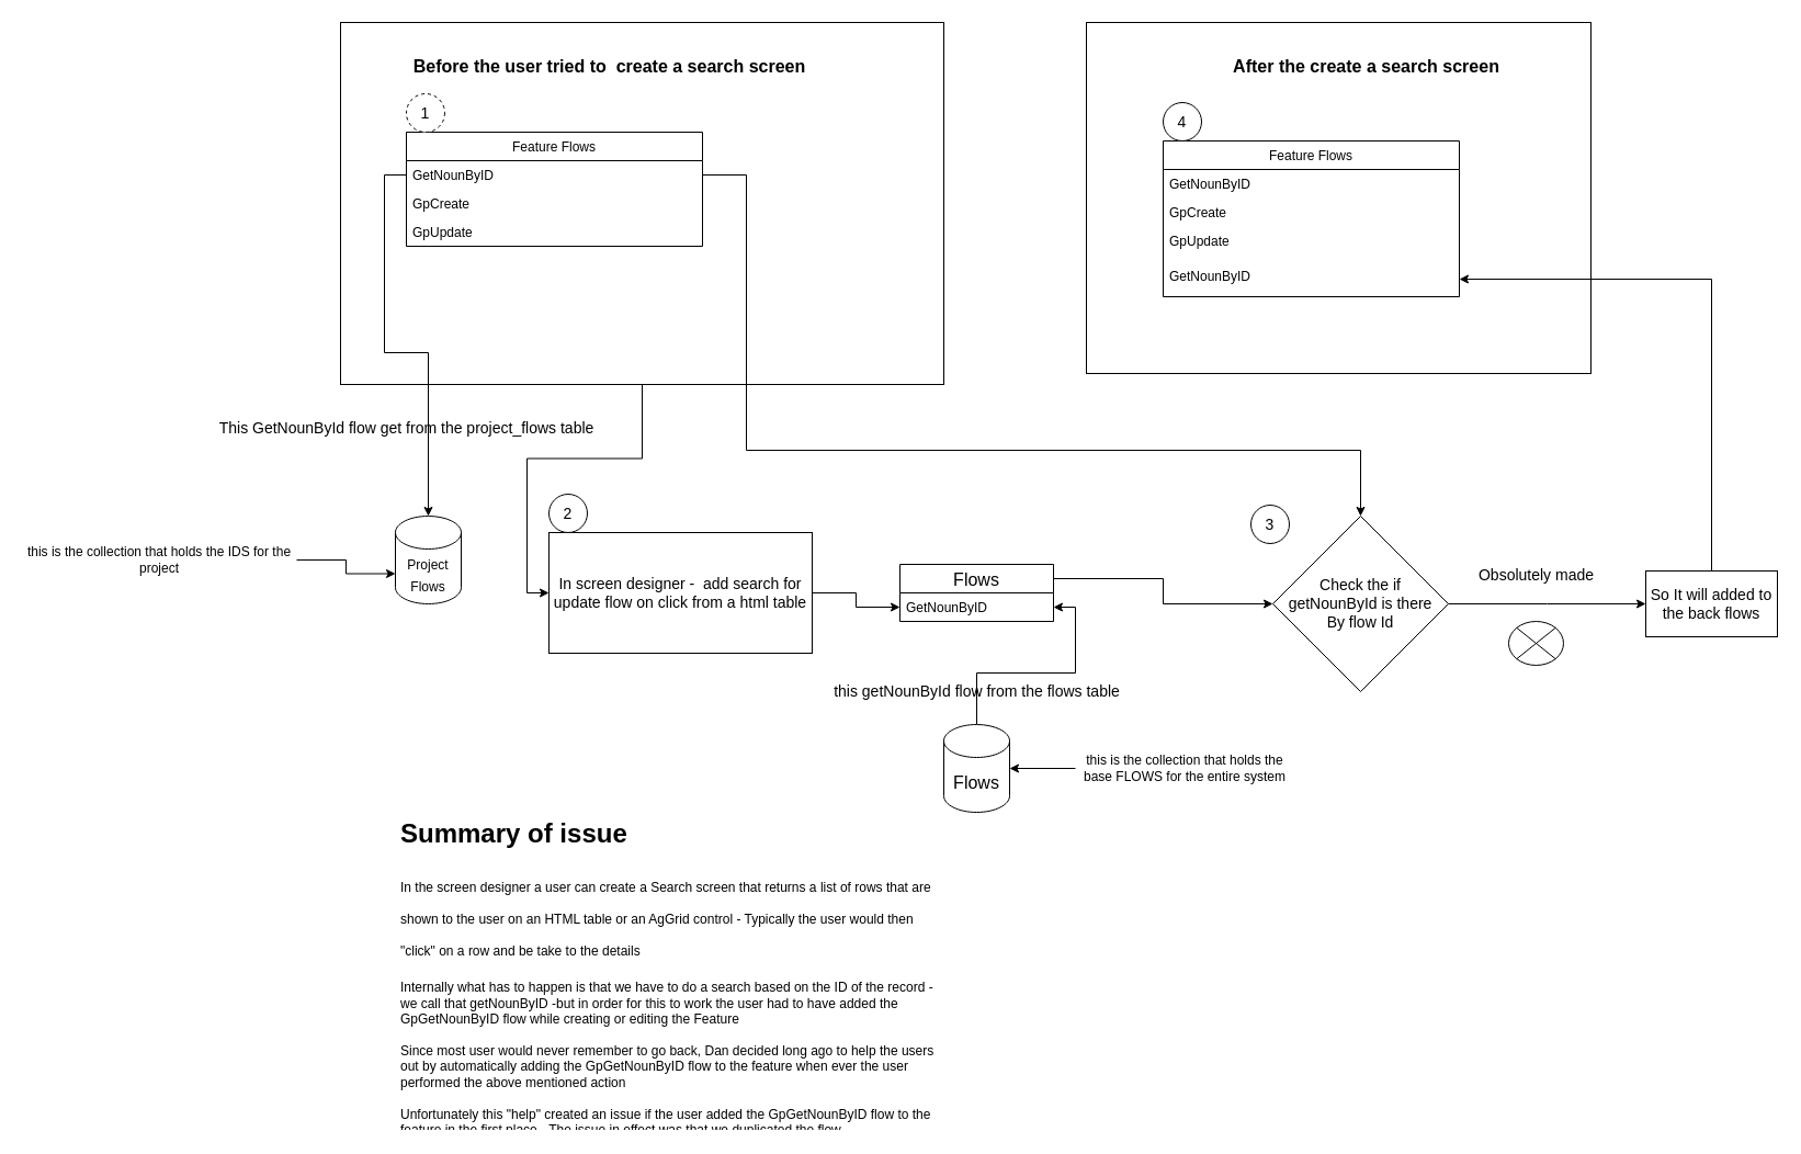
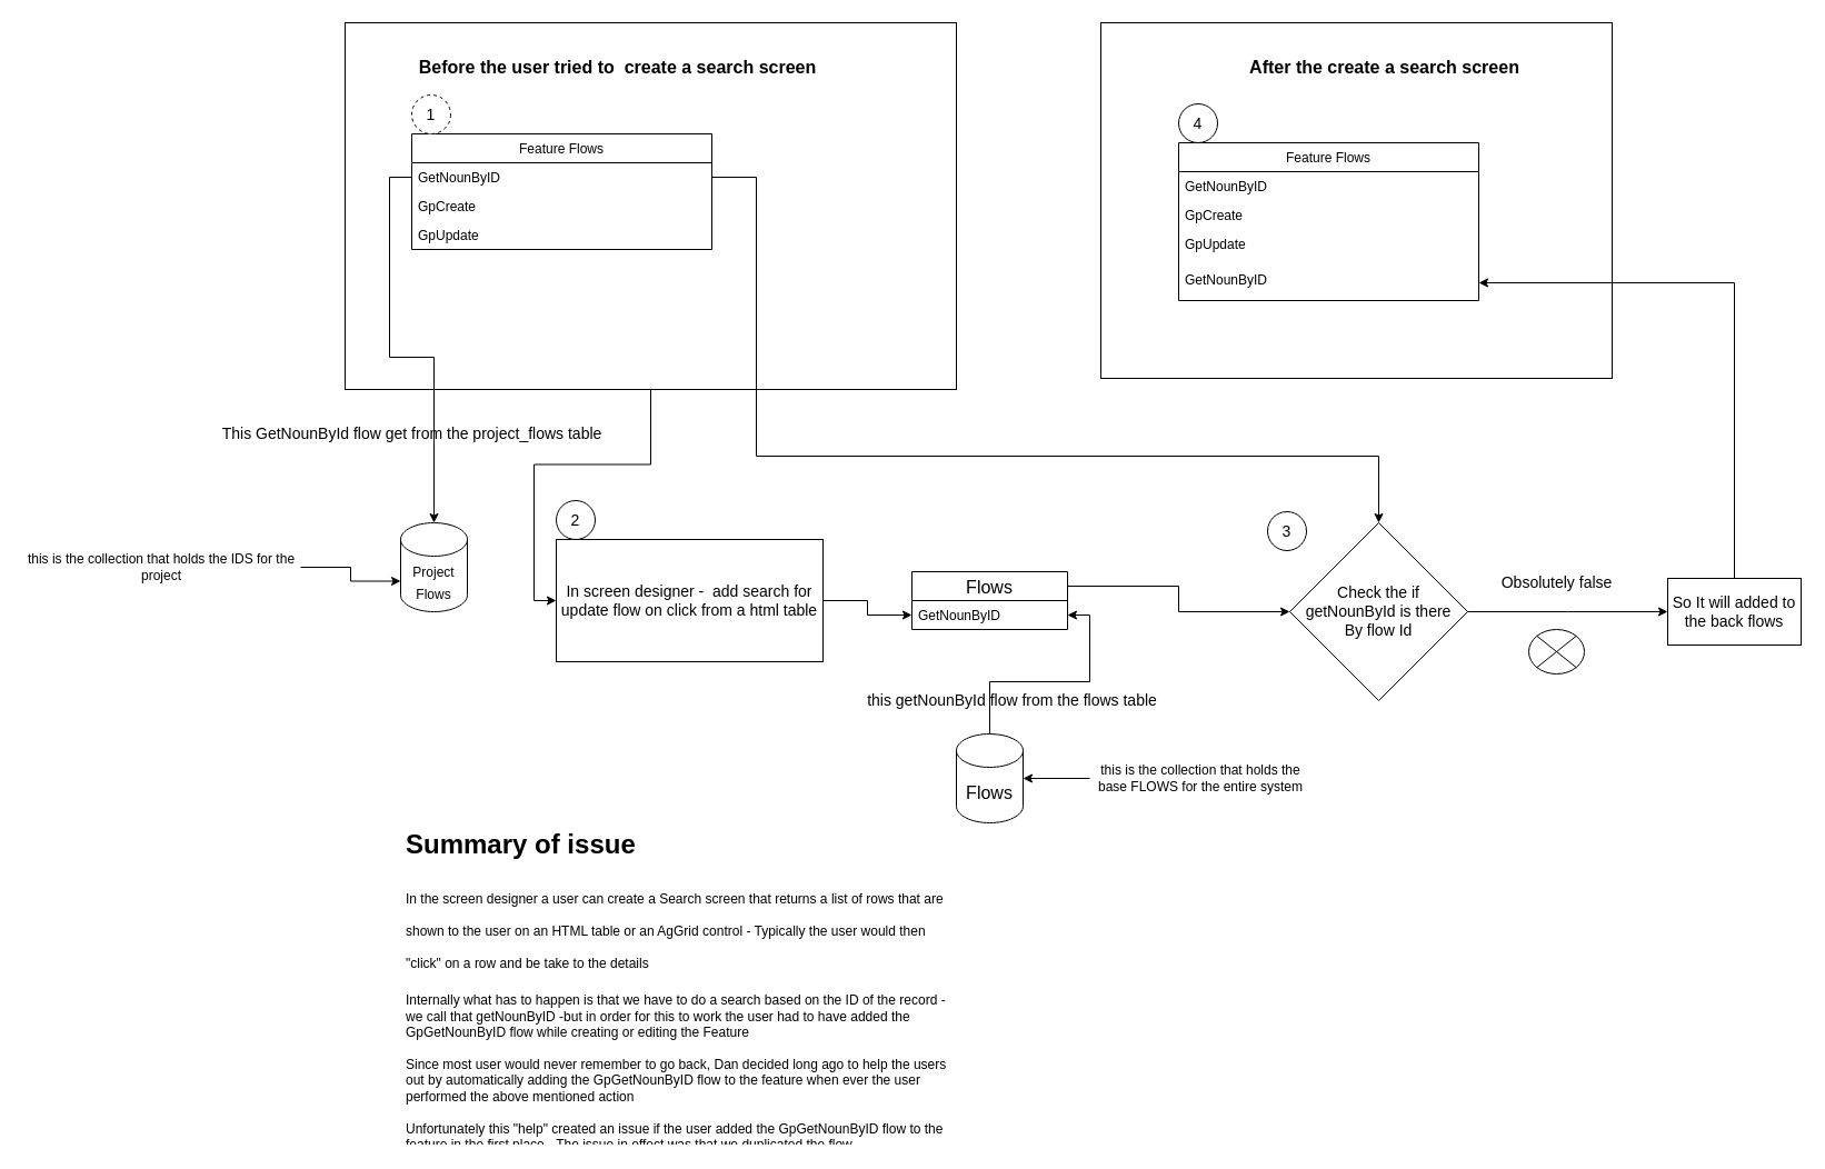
  <mxCell id="0" />
  <mxCell id="1" parent="0" />
  <mxCell id="2" style="edgeStyle=orthogonalEdgeStyle;rounded=0;orthogonalLoop=1;jettySize=auto;html=1;exitX=0.5;exitY=1;exitDx=0;exitDy=0;entryX=0;entryY=0.5;entryDx=0;entryDy=0;fontSize=16;" parent="1" source="3" target="17" edge="1"><mxGeometry relative="1" as="geometry" /></mxCell>
  <mxCell id="3" value="" style="rounded=0;whiteSpace=wrap;html=1;" parent="1" vertex="1"><mxGeometry x="310" y="20" width="550" height="330" as="geometry" /></mxCell>
  <mxCell id="4" value="Feature Flows" style="swimlane;fontStyle=0;childLayout=stackLayout;horizontal=1;startSize=26;horizontalStack=0;resizeParent=1;resizeParentMax=0;resizeLast=0;collapsible=1;marginBottom=0;" parent="1" vertex="1"><mxGeometry x="370" y="120" width="270" height="104" as="geometry" /></mxCell>
  <mxCell id="5" value="GetNounByID" style="text;align=left;verticalAlign=top;spacingLeft=4;spacingRight=4;overflow=hidden;rotatable=0;points=[[0,0.5],[1,0.5]];portConstraint=eastwest;" parent="4" vertex="1"><mxGeometry y="26" width="270" height="26" as="geometry" /></mxCell>
  <mxCell id="6" value="GpCreate" style="text;strokeColor=none;fillColor=none;align=left;verticalAlign=top;spacingLeft=4;spacingRight=4;overflow=hidden;rotatable=0;points=[[0,0.5],[1,0.5]];portConstraint=eastwest;" parent="4" vertex="1"><mxGeometry y="52" width="270" height="26" as="geometry" /></mxCell>
  <mxCell id="7" value="GpUpdate" style="text;strokeColor=none;fillColor=none;align=left;verticalAlign=top;spacingLeft=4;spacingRight=4;overflow=hidden;rotatable=0;points=[[0,0.5],[1,0.5]];portConstraint=eastwest;" parent="4" vertex="1"><mxGeometry y="78" width="270" height="26" as="geometry" /></mxCell>
  <mxCell id="8" value="Before the user tried to&amp;nbsp; create a search screen" style="text;html=1;align=center;verticalAlign=middle;resizable=0;points=[];autosize=1;strokeColor=none;fontSize=16;fontStyle=1" parent="1" vertex="1"><mxGeometry x="370" y="50" width="370" height="20" as="geometry" /></mxCell>
  <mxCell id="9" value="" style="rounded=0;whiteSpace=wrap;html=1;" parent="1" vertex="1"><mxGeometry x="990" y="20" width="460" height="320" as="geometry" /></mxCell>
  <mxCell id="10" value="Feature Flows" style="swimlane;fontStyle=0;childLayout=stackLayout;horizontal=1;startSize=26;horizontalStack=0;resizeParent=1;resizeParentMax=0;resizeLast=0;collapsible=1;marginBottom=0;" parent="1" vertex="1"><mxGeometry x="1060" y="128" width="270" height="142" as="geometry"><mxRectangle x="770" y="118" width="110" height="26" as="alternateBounds" /></mxGeometry></mxCell>
  <mxCell id="11" value="GetNounByID" style="text;align=left;verticalAlign=top;spacingLeft=4;spacingRight=4;overflow=hidden;rotatable=0;points=[[0,0.5],[1,0.5]];portConstraint=eastwest;" parent="10" vertex="1"><mxGeometry y="26" width="270" height="26" as="geometry" /></mxCell>
  <mxCell id="12" value="GpCreate" style="text;strokeColor=none;fillColor=none;align=left;verticalAlign=top;spacingLeft=4;spacingRight=4;overflow=hidden;rotatable=0;points=[[0,0.5],[1,0.5]];portConstraint=eastwest;" parent="10" vertex="1"><mxGeometry y="52" width="270" height="26" as="geometry" /></mxCell>
  <mxCell id="13" value="GpUpdate" style="text;strokeColor=none;fillColor=none;align=left;verticalAlign=top;spacingLeft=4;spacingRight=4;overflow=hidden;rotatable=0;points=[[0,0.5],[1,0.5]];portConstraint=eastwest;" parent="10" vertex="1"><mxGeometry y="78" width="270" height="32" as="geometry" /></mxCell>
  <mxCell id="14" value="GetNounByID" style="text;strokeColor=none;fillColor=none;align=left;verticalAlign=top;spacingLeft=4;spacingRight=4;overflow=hidden;rotatable=0;points=[[0,0.5],[1,0.5]];portConstraint=eastwest;" parent="10" vertex="1"><mxGeometry y="110" width="270" height="32" as="geometry" /></mxCell>
  <mxCell id="15" value="After the create a search screen" style="text;html=1;align=center;verticalAlign=middle;resizable=0;points=[];autosize=1;strokeColor=none;fontSize=16;fontStyle=1" parent="1" vertex="1"><mxGeometry x="1115" y="50" width="260" height="20" as="geometry" /></mxCell>
  <mxCell id="16" value="" style="edgeStyle=orthogonalEdgeStyle;rounded=0;orthogonalLoop=1;jettySize=auto;html=1;fontSize=14;" parent="1" source="17" target="24" edge="1"><mxGeometry relative="1" as="geometry" /></mxCell>
  <mxCell id="17" value="In screen designer -&amp;nbsp; add search for update flow on click from a html table" style="rounded=0;whiteSpace=wrap;html=1;fontSize=14;" parent="1" vertex="1"><mxGeometry x="500" y="485" width="240" height="110" as="geometry" /></mxCell>
  <mxCell id="18" value="&lt;font style=&quot;font-size: 12px&quot;&gt;Project Flows&lt;/font&gt;" style="shape=cylinder3;whiteSpace=wrap;html=1;boundedLbl=1;backgroundOutline=1;size=15;fontSize=16;" parent="1" vertex="1"><mxGeometry x="360" y="470" width="60" height="80" as="geometry" /></mxCell>
  <mxCell id="19" style="edgeStyle=orthogonalEdgeStyle;rounded=0;orthogonalLoop=1;jettySize=auto;html=1;exitX=0;exitY=0.5;exitDx=0;exitDy=0;fontSize=16;" parent="1" source="5" target="18" edge="1"><mxGeometry relative="1" as="geometry" /></mxCell>
  <mxCell id="20" style="edgeStyle=orthogonalEdgeStyle;rounded=0;orthogonalLoop=1;jettySize=auto;html=1;exitX=0.5;exitY=0;exitDx=0;exitDy=0;exitPerimeter=0;fontSize=14;" parent="1" source="21" target="24" edge="1"><mxGeometry relative="1" as="geometry" /></mxCell>
  <mxCell id="21" value="Flows" style="shape=cylinder3;whiteSpace=wrap;html=1;boundedLbl=1;backgroundOutline=1;size=15;fontSize=16;" parent="1" vertex="1"><mxGeometry x="860" y="660" width="60" height="80" as="geometry" /></mxCell>
  <mxCell id="22" style="edgeStyle=orthogonalEdgeStyle;rounded=0;orthogonalLoop=1;jettySize=auto;html=1;exitX=1;exitY=0.25;exitDx=0;exitDy=0;entryX=0;entryY=0.5;entryDx=0;entryDy=0;fontSize=14;" parent="1" source="23" target="28" edge="1"><mxGeometry relative="1" as="geometry" /></mxCell>
  <mxCell id="23" value="Flows" style="swimlane;fontStyle=0;childLayout=stackLayout;horizontal=1;startSize=26;horizontalStack=0;resizeParent=1;resizeParentMax=0;resizeLast=0;collapsible=1;marginBottom=0;fontSize=16;" parent="1" vertex="1"><mxGeometry x="820" y="514" width="140" height="52" as="geometry" /></mxCell>
  <mxCell id="24" value="GetNounByID" style="text;strokeColor=none;fillColor=none;align=left;verticalAlign=top;spacingLeft=4;spacingRight=4;overflow=hidden;rotatable=0;points=[[0,0.5],[1,0.5]];portConstraint=eastwest;" parent="23" vertex="1"><mxGeometry y="26" width="140" height="26" as="geometry" /></mxCell>
- <mxCell id="25" value="this getNounById flow from the flows table" style="text;html=1;align=center;verticalAlign=middle;resizable=0;points=[];autosize=1;strokeColor=none;fontSize=14;" parent="1" vertex="1"><mxGeometry x="750" y="620" width="280" height="20" as="geometry" /></mxCell>
+ <mxCell id="25" value="this getNounById flow from the flows table" style="text;html=1;align=center;verticalAlign=middle;resizable=0;points=[];autosize=1;strokeColor=none;fontSize=14;" parent="1" vertex="1"><mxGeometry x="770" y="620" width="280" height="20" as="geometry" /></mxCell>
  <mxCell id="26" value="This GetNounById flow get from the project_flows table" style="text;html=1;align=center;verticalAlign=middle;resizable=0;points=[];autosize=1;strokeColor=none;fontSize=14;" parent="1" vertex="1"><mxGeometry x="190" y="380" width="360" height="20" as="geometry" /></mxCell>
  <mxCell id="27" style="edgeStyle=orthogonalEdgeStyle;rounded=0;orthogonalLoop=1;jettySize=auto;html=1;exitX=1;exitY=0.5;exitDx=0;exitDy=0;fontSize=14;" parent="1" source="28" edge="1"><mxGeometry relative="1" as="geometry"><mxPoint x="1500" y="550" as="targetPoint" /></mxGeometry></mxCell>
  <mxCell id="28" value="Check the if getNounById is there&lt;br&gt;By flow Id" style="rhombus;whiteSpace=wrap;html=1;fontSize=14;" parent="1" vertex="1"><mxGeometry x="1160" y="470" width="160" height="160" as="geometry" /></mxCell>
  <mxCell id="29" style="edgeStyle=orthogonalEdgeStyle;rounded=0;orthogonalLoop=1;jettySize=auto;html=1;exitX=1;exitY=0.5;exitDx=0;exitDy=0;entryX=0.5;entryY=0;entryDx=0;entryDy=0;fontSize=14;" parent="1" source="5" target="28" edge="1"><mxGeometry relative="1" as="geometry"><Array as="points"><mxPoint x="680" y="159" /><mxPoint x="680" y="410" /><mxPoint x="1240" y="410" /></Array></mxGeometry></mxCell>
- <mxCell id="30" value="Obsolutely made" style="text;html=1;align=center;verticalAlign=middle;resizable=0;points=[];autosize=1;strokeColor=none;fontSize=14;" parent="1" vertex="1"><mxGeometry x="1340" y="514" width="120" height="20" as="geometry" /></mxCell>
+ <mxCell id="30" value="Obsolutely false" style="text;html=1;align=center;verticalAlign=middle;resizable=0;points=[];autosize=1;strokeColor=none;fontSize=14;" parent="1" vertex="1"><mxGeometry x="1340" y="514" width="120" height="20" as="geometry" /></mxCell>
  <mxCell id="31" value="" style="shape=sumEllipse;perimeter=ellipsePerimeter;whiteSpace=wrap;html=1;backgroundOutline=1;fontSize=14;" parent="1" vertex="1"><mxGeometry x="1375" y="566" width="50" height="40" as="geometry" /></mxCell>
  <mxCell id="32" style="edgeStyle=orthogonalEdgeStyle;rounded=0;orthogonalLoop=1;jettySize=auto;html=1;exitX=0.5;exitY=0;exitDx=0;exitDy=0;entryX=1;entryY=0.5;entryDx=0;entryDy=0;fontSize=14;" parent="1" source="33" target="14" edge="1"><mxGeometry relative="1" as="geometry" /></mxCell>
  <mxCell id="33" value="So It will added to the back flows" style="rounded=0;whiteSpace=wrap;html=1;fontSize=14;" parent="1" vertex="1"><mxGeometry x="1500" y="520" width="120" height="60" as="geometry" /></mxCell>
  <mxCell id="34" value="2" style="ellipse;whiteSpace=wrap;html=1;aspect=fixed;fontSize=14;" vertex="1" parent="1"><mxGeometry x="500" y="450" width="35" height="35" as="geometry" /></mxCell>
  <mxCell id="35" value="1" style="ellipse;whiteSpace=wrap;html=1;aspect=fixed;fontSize=14;dashed=1;" vertex="1" parent="1"><mxGeometry x="370" y="85" width="35" height="35" as="geometry" /></mxCell>
  <mxCell id="36" value="3" style="ellipse;whiteSpace=wrap;html=1;aspect=fixed;fontSize=14;" vertex="1" parent="1"><mxGeometry x="1140" y="460" width="35" height="35" as="geometry" /></mxCell>
  <mxCell id="37" value="4" style="ellipse;whiteSpace=wrap;html=1;aspect=fixed;fontSize=14;" vertex="1" parent="1"><mxGeometry x="1060" y="93" width="35" height="35" as="geometry" /></mxCell>
  <mxCell id="38" style="edgeStyle=orthogonalEdgeStyle;rounded=0;orthogonalLoop=1;jettySize=auto;html=1;entryX=0;entryY=0;entryDx=0;entryDy=52.5;entryPerimeter=0;" edge="1" parent="1" source="39" target="18"><mxGeometry relative="1" as="geometry" /></mxCell>
  <mxCell id="39" value="this is the collection that holds the IDS for the project" style="text;html=1;strokeColor=none;fillColor=none;align=center;verticalAlign=middle;whiteSpace=wrap;rounded=0;" vertex="1" parent="1"><mxGeometry x="20" y="500" width="250" height="20" as="geometry" /></mxCell>
  <mxCell id="40" style="edgeStyle=orthogonalEdgeStyle;rounded=0;orthogonalLoop=1;jettySize=auto;html=1;" edge="1" parent="1" source="41" target="21"><mxGeometry relative="1" as="geometry" /></mxCell>
  <mxCell id="41" value="this is the collection that holds the base FLOWS for the entire system" style="text;html=1;strokeColor=none;fillColor=none;align=center;verticalAlign=middle;whiteSpace=wrap;rounded=0;" vertex="1" parent="1"><mxGeometry x="980" y="690" width="200" height="20" as="geometry" /></mxCell>
  <mxCell id="42" value="&lt;h1&gt;&lt;span&gt;Summary of issue&lt;/span&gt;&lt;/h1&gt;&lt;h1&gt;&lt;span style=&quot;font-size: 12px ; font-weight: 400&quot;&gt;In the screen designer a user can create a Search screen that returns a list of rows that are shown to the user on an HTML table or an AgGrid control - Typically the user would then &quot;click&quot; on a row and be take to the details&lt;/span&gt;&lt;/h1&gt;&lt;div&gt;&lt;span style=&quot;font-size: 12px ; font-weight: 400&quot;&gt;Internally what has to happen is that we have to do a search based on the ID of the record - we call that getNounByID -but in order for this to work the user had to have added the GpGetNounByID flow while creating or editing the Feature&lt;/span&gt;&lt;/div&gt;&lt;div&gt;&lt;span style=&quot;font-size: 12px ; font-weight: 400&quot;&gt;&lt;br&gt;&lt;/span&gt;&lt;/div&gt;&lt;div&gt;Since most user would never remember to go back, Dan decided long ago to help the users out by automatically adding the GpGetNounByID flow to the feature when ever the user performed the above mentioned action&lt;/div&gt;&lt;div&gt;&lt;br&gt;&lt;/div&gt;&lt;div&gt;Unfortunately this &quot;help&quot; created an issue if the user added the GpGetNounByID flow to the feature in the first place - The issue in effect was that we duplicated the flow&lt;/div&gt;&lt;div&gt;&lt;br&gt;&lt;/div&gt;&lt;div&gt;While trying to solve the first issue JP discovered that the screen designer was pulling the GpGetNounByID from the base flow table and using the id from that table which is then made the generator fail to generate the operation incorrectly&amp;nbsp;&lt;/div&gt;" style="text;html=1;strokeColor=none;fillColor=none;spacing=5;spacingTop=-20;whiteSpace=wrap;overflow=hidden;rounded=0;" vertex="1" parent="1"><mxGeometry x="360" y="740" width="510" height="290" as="geometry" /></mxCell>
